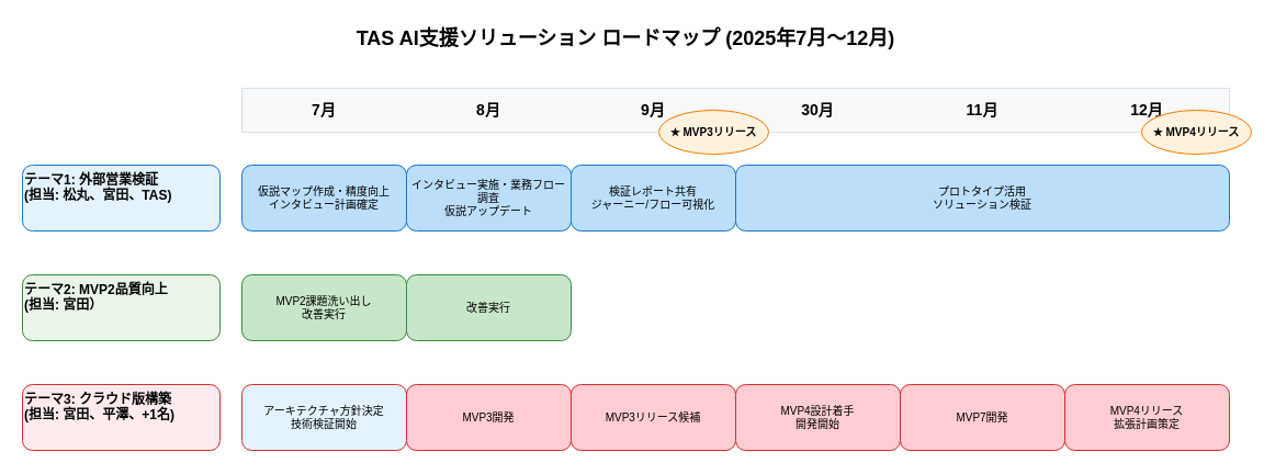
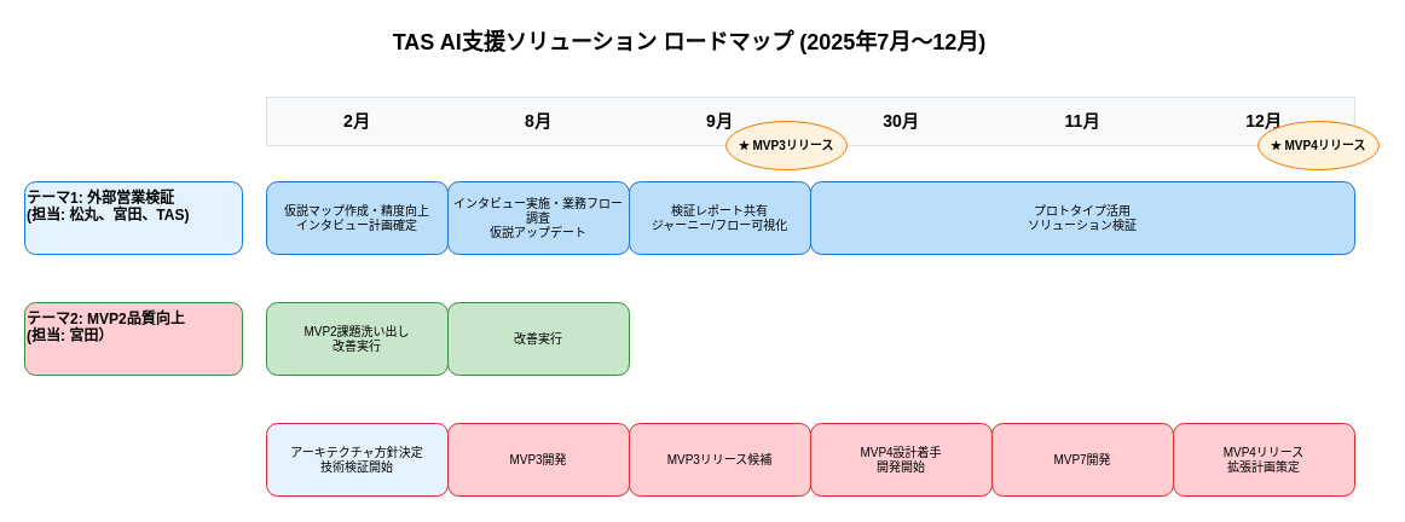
  <mxCell id="0" />
  <mxCell id="1" parent="0" />
  <mxCell id="2" value="TAS AI支援ソリューション ロードマップ (2025年7月〜12月)" style="text;html=1;strokeColor=none;fillColor=none;align=center;verticalAlign=middle;whiteSpace=wrap;rounded=0;fontSize=18;fontStyle=1;" parent="1" vertex="1"><mxGeometry x="270" y="20" width="600" height="30" as="geometry" /></mxCell>
  <mxCell id="3" value="" style="rounded=0;whiteSpace=wrap;html=1;fillColor=#f8f9fa;strokeColor=#dee2e6;" parent="1" vertex="1"><mxGeometry x="220" y="80" width="900" height="40" as="geometry" /></mxCell>
- <mxCell id="4" value="7月" style="text;html=1;strokeColor=none;fillColor=none;align=center;verticalAlign=middle;whiteSpace=wrap;rounded=0;fontSize=14;fontStyle=1;" parent="1" vertex="1"><mxGeometry x="220" y="85" width="150" height="30" as="geometry" /></mxCell>
+ <mxCell id="4" value="2月" style="text;html=1;strokeColor=none;fillColor=none;align=center;verticalAlign=middle;whiteSpace=wrap;rounded=0;fontSize=14;fontStyle=1;" parent="1" vertex="1"><mxGeometry x="220" y="85" width="150" height="30" as="geometry" /></mxCell>
  <mxCell id="5" value="8月" style="text;html=1;strokeColor=none;fillColor=none;align=center;verticalAlign=middle;whiteSpace=wrap;rounded=0;fontSize=14;fontStyle=1;" parent="1" vertex="1"><mxGeometry x="370" y="85" width="150" height="30" as="geometry" /></mxCell>
  <mxCell id="6" value="9月" style="text;html=1;strokeColor=none;fillColor=none;align=center;verticalAlign=middle;whiteSpace=wrap;rounded=0;fontSize=14;fontStyle=1;" parent="1" vertex="1"><mxGeometry x="520" y="85" width="150" height="30" as="geometry" /></mxCell>
  <mxCell id="7" value="30月" style="text;html=1;strokeColor=none;fillColor=none;align=center;verticalAlign=middle;whiteSpace=wrap;rounded=0;fontSize=14;fontStyle=1;" parent="1" vertex="1"><mxGeometry x="670" y="85" width="150" height="30" as="geometry" /></mxCell>
  <mxCell id="8" value="11月" style="text;html=1;strokeColor=none;fillColor=none;align=center;verticalAlign=middle;whiteSpace=wrap;rounded=0;fontSize=14;fontStyle=1;" parent="1" vertex="1"><mxGeometry x="820" y="85" width="150" height="30" as="geometry" /></mxCell>
  <mxCell id="9" value="12月" style="text;html=1;strokeColor=none;fillColor=none;align=center;verticalAlign=middle;whiteSpace=wrap;rounded=0;fontSize=14;fontStyle=1;" parent="1" vertex="1"><mxGeometry x="970" y="85" width="150" height="30" as="geometry" /></mxCell>
  <mxCell id="10" value="テーマ1: 外部営業検証&lt;br&gt;(担当: 松丸、宮田、TAS)" style="rounded=1;whiteSpace=wrap;html=1;fillColor=#e3f2fd;strokeColor=#1976d2;fontSize=12;fontStyle=1;align=left;verticalAlign=top;" parent="1" vertex="1"><mxGeometry x="20" y="150" width="180" height="60" as="geometry" /></mxCell>
  <mxCell id="11" value="仮説マップ作成・精度向上&lt;br&gt;インタビュー計画確定" style="rounded=1;whiteSpace=wrap;html=1;fillColor=#bbdefb;strokeColor=#1976d2;fontSize=10;" parent="1" vertex="1"><mxGeometry x="220" y="150" width="150" height="60" as="geometry" /></mxCell>
  <mxCell id="12" value="インタビュー実施・業務フロー調査&lt;br&gt;仮説アップデート" style="rounded=1;whiteSpace=wrap;html=1;fillColor=#bbdefb;strokeColor=#1976d2;fontSize=10;" parent="1" vertex="1"><mxGeometry x="370" y="150" width="150" height="60" as="geometry" /></mxCell>
  <mxCell id="13" value="検証レポート共有&lt;br&gt;ジャーニー/フロー可視化" style="rounded=1;whiteSpace=wrap;html=1;fillColor=#bbdefb;strokeColor=#1976d2;fontSize=10;" parent="1" vertex="1"><mxGeometry x="520" y="150" width="150" height="60" as="geometry" /></mxCell>
  <mxCell id="14" value="プロトタイプ活用&lt;br&gt;ソリューション検証" style="rounded=1;whiteSpace=wrap;html=1;fillColor=#bbdefb;strokeColor=#1976d2;fontSize=10;" parent="1" vertex="1"><mxGeometry x="670" y="150" width="450" height="60" as="geometry" /></mxCell>
- <mxCell id="15" value="テーマ2: MVP2品質向上&lt;br&gt;(担当: 宮田）" style="rounded=1;whiteSpace=wrap;html=1;fillColor=#e8f5e8;strokeColor=#388e3c;fontSize=12;fontStyle=1;align=left;verticalAlign=top;" parent="1" vertex="1"><mxGeometry x="20" y="250" width="180" height="60" as="geometry" /></mxCell>
+ <mxCell id="15" value="テーマ2: MVP2品質向上&lt;br&gt;(担当: 宮田）" style="rounded=1;whiteSpace=wrap;html=1;fillColor=#ffcdd2;strokeColor=#388e3c;fontSize=12;fontStyle=1;align=left;verticalAlign=top;" parent="1" vertex="1"><mxGeometry x="20" y="250" width="180" height="60" as="geometry" /></mxCell>
  <mxCell id="16" value="MVP2課題洗い出し&lt;br&gt;&lt;span style=&quot;color: rgb(0, 0, 0);&quot;&gt;改善実行&lt;/span&gt;" style="rounded=1;whiteSpace=wrap;html=1;fillColor=#c8e6c9;strokeColor=#388e3c;fontSize=10;" parent="1" vertex="1"><mxGeometry x="220" y="250" width="150" height="60" as="geometry" /></mxCell>
  <mxCell id="17" value="改善実行" style="rounded=1;whiteSpace=wrap;html=1;fillColor=#c8e6c9;strokeColor=#388e3c;fontSize=10;" parent="1" vertex="1"><mxGeometry x="370" y="250" width="150" height="60" as="geometry" /></mxCell>
- <mxCell id="18" value="テーマ3: クラウド版構築&lt;br&gt;(担当: 宮田、平澤、+1名)" style="rounded=1;whiteSpace=wrap;html=1;fillColor=#ffebee;strokeColor=#d32f2f;fontSize=12;fontStyle=1;align=left;verticalAlign=top;" parent="1" vertex="1"><mxGeometry x="20" y="350" width="180" height="60" as="geometry" /></mxCell>
  <mxCell id="19" value="アーキテクチャ方針決定&lt;br&gt;技術検証開始" style="rounded=1;whiteSpace=wrap;html=1;fillColor=#e3f2fd;strokeColor=#d32f2f;fontSize=10;" parent="1" vertex="1"><mxGeometry x="220" y="350" width="150" height="60" as="geometry" /></mxCell>
  <mxCell id="20" value="MVP3開発" style="rounded=1;whiteSpace=wrap;html=1;fillColor=#ffcdd2;strokeColor=#d32f2f;fontSize=10;" parent="1" vertex="1"><mxGeometry x="370" y="350" width="150" height="60" as="geometry" /></mxCell>
  <mxCell id="21" value="MVP3リリース候補" style="rounded=1;whiteSpace=wrap;html=1;fillColor=#ffcdd2;strokeColor=#d32f2f;fontSize=10;" parent="1" vertex="1"><mxGeometry x="520" y="350" width="150" height="60" as="geometry" /></mxCell>
  <mxCell id="22" value="MVP4設計着手&lt;br&gt;開発開始" style="rounded=1;whiteSpace=wrap;html=1;fillColor=#ffcdd2;strokeColor=#d32f2f;fontSize=10;" parent="1" vertex="1"><mxGeometry x="670" y="350" width="150" height="60" as="geometry" /></mxCell>
  <mxCell id="23" value="MVP7開発" style="rounded=1;whiteSpace=wrap;html=1;fillColor=#ffcdd2;strokeColor=#d32f2f;fontSize=10;" parent="1" vertex="1"><mxGeometry x="820" y="350" width="150" height="60" as="geometry" /></mxCell>
  <mxCell id="24" value="MVP4リリース&lt;br&gt;拡張計画策定" style="rounded=1;whiteSpace=wrap;html=1;fillColor=#ffcdd2;strokeColor=#d32f2f;fontSize=10;" parent="1" vertex="1"><mxGeometry x="970" y="350" width="150" height="60" as="geometry" /></mxCell>
  <mxCell id="25" value="★ MVP4リリース" style="ellipse;whiteSpace=wrap;html=1;fillColor=#fff3e0;strokeColor=#f57c00;fontSize=10;fontStyle=1;" parent="1" vertex="1"><mxGeometry x="1040" y="100" width="100" height="40" as="geometry" /></mxCell>
  <mxCell id="26" value="★ MVP3リリース" style="ellipse;whiteSpace=wrap;html=1;fillColor=#fff3e0;strokeColor=#f57c00;fontSize=10;fontStyle=1;" vertex="1" parent="1"><mxGeometry x="600" y="100" width="100" height="40" as="geometry" /></mxCell>
